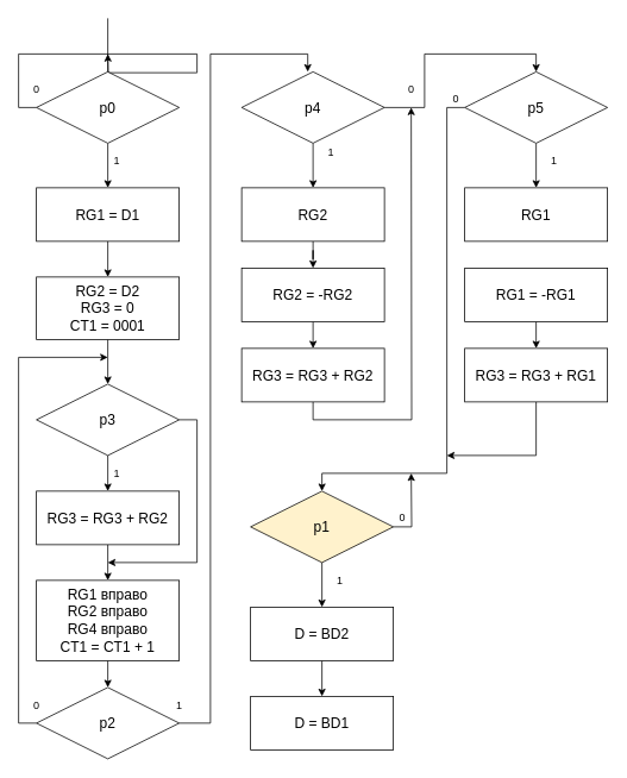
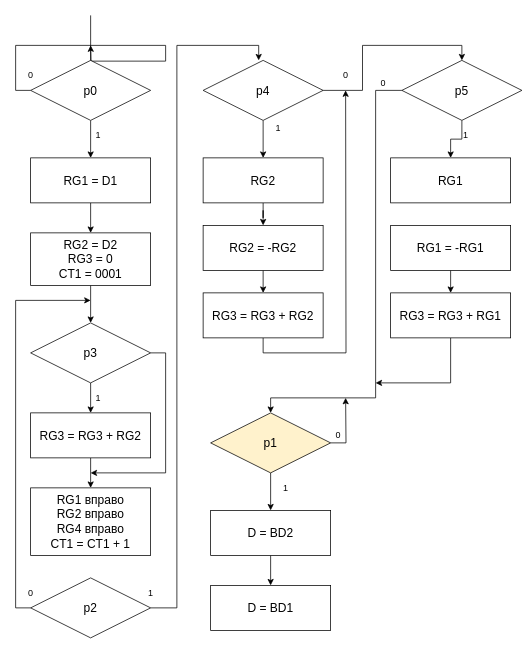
  <mxCell id="0" />
  <mxCell id="1" parent="0" />
  <mxCell id="2" style="edgeStyle=orthogonalEdgeStyle;rounded=0;orthogonalLoop=1;jettySize=auto;html=1;exitX=0;exitY=0.5;exitDx=0;exitDy=0;" edge="1" parent="1" source="4"><mxGeometry relative="1" as="geometry"><mxPoint x="120" y="60" as="targetPoint" /></mxGeometry></mxCell>
  <mxCell id="3" style="edgeStyle=orthogonalEdgeStyle;rounded=0;orthogonalLoop=1;jettySize=auto;html=1;exitX=0.5;exitY=1;exitDx=0;exitDy=0;entryX=0.5;entryY=0;entryDx=0;entryDy=0;" edge="1" parent="1" source="4" target="8"><mxGeometry relative="1" as="geometry" /></mxCell>
  <mxCell id="4" value="&lt;font style=&quot;font-size: 16px&quot;&gt;p0&lt;/font&gt;" style="rhombus;whiteSpace=wrap;html=1;" vertex="1" parent="1"><mxGeometry x="40" y="80" width="160" height="80" as="geometry" /></mxCell>
  <mxCell id="5" value="" style="endArrow=none;html=1;exitX=0.5;exitY=0;exitDx=0;exitDy=0;" edge="1" parent="1" source="4"><mxGeometry width="50" height="50" relative="1" as="geometry"><mxPoint x="120" y="60" as="sourcePoint" /><mxPoint x="120" y="20" as="targetPoint" /></mxGeometry></mxCell>
  <mxCell id="6" value="0" style="text;html=1;align=center;verticalAlign=middle;resizable=0;points=[];autosize=1;strokeColor=none;" vertex="1" parent="1"><mxGeometry x="30" y="90" width="20" height="20" as="geometry" /></mxCell>
  <mxCell id="7" style="edgeStyle=orthogonalEdgeStyle;rounded=0;orthogonalLoop=1;jettySize=auto;html=1;exitX=0.5;exitY=1;exitDx=0;exitDy=0;entryX=0.5;entryY=0;entryDx=0;entryDy=0;" edge="1" parent="1" source="8" target="11"><mxGeometry relative="1" as="geometry" /></mxCell>
  <mxCell id="8" value="&lt;font style=&quot;font-size: 16px&quot;&gt;RG1 = D1&lt;/font&gt;" style="rounded=0;whiteSpace=wrap;html=1;" vertex="1" parent="1"><mxGeometry x="40" y="210" width="160" height="60" as="geometry" /></mxCell>
  <mxCell id="9" value="1" style="text;html=1;align=center;verticalAlign=middle;resizable=0;points=[];autosize=1;strokeColor=none;" vertex="1" parent="1"><mxGeometry x="120" y="170" width="20" height="20" as="geometry" /></mxCell>
  <mxCell id="10" style="edgeStyle=orthogonalEdgeStyle;rounded=0;orthogonalLoop=1;jettySize=auto;html=1;exitX=0.5;exitY=1;exitDx=0;exitDy=0;entryX=0.5;entryY=0;entryDx=0;entryDy=0;" edge="1" parent="1" source="11" target="14"><mxGeometry relative="1" as="geometry" /></mxCell>
  <mxCell id="11" value="&lt;font style=&quot;font-size: 16px&quot;&gt;RG2 = D2&lt;br&gt;RG3 = 0&lt;br&gt;CT1 = 0001&lt;br&gt;&lt;/font&gt;" style="rounded=0;whiteSpace=wrap;html=1;" vertex="1" parent="1"><mxGeometry x="40" y="310" width="160" height="70" as="geometry" /></mxCell>
  <mxCell id="12" style="edgeStyle=orthogonalEdgeStyle;rounded=0;orthogonalLoop=1;jettySize=auto;html=1;exitX=0.5;exitY=1;exitDx=0;exitDy=0;entryX=0.5;entryY=0;entryDx=0;entryDy=0;" edge="1" parent="1" source="14" target="16"><mxGeometry relative="1" as="geometry" /></mxCell>
  <mxCell id="13" style="edgeStyle=orthogonalEdgeStyle;rounded=0;orthogonalLoop=1;jettySize=auto;html=1;exitX=1;exitY=0.5;exitDx=0;exitDy=0;" edge="1" parent="1" source="14"><mxGeometry relative="1" as="geometry"><mxPoint x="120" y="630" as="targetPoint" /><Array as="points"><mxPoint x="220" y="470" /><mxPoint x="220" y="630" /></Array></mxGeometry></mxCell>
  <mxCell id="14" value="&lt;font style=&quot;font-size: 16px&quot;&gt;p3&lt;br&gt;&lt;/font&gt;" style="rhombus;whiteSpace=wrap;html=1;" vertex="1" parent="1"><mxGeometry x="40" y="430" width="160" height="80" as="geometry" /></mxCell>
  <mxCell id="15" style="edgeStyle=orthogonalEdgeStyle;rounded=0;orthogonalLoop=1;jettySize=auto;html=1;exitX=0.5;exitY=1;exitDx=0;exitDy=0;entryX=0.5;entryY=0;entryDx=0;entryDy=0;" edge="1" parent="1" source="16" target="19"><mxGeometry relative="1" as="geometry" /></mxCell>
  <mxCell id="16" value="&lt;font style=&quot;font-size: 16px&quot;&gt;RG3 = RG3 + RG2&lt;/font&gt;" style="rounded=0;whiteSpace=wrap;html=1;" vertex="1" parent="1"><mxGeometry x="40" y="550" width="160" height="60" as="geometry" /></mxCell>
  <mxCell id="17" value="1" style="text;html=1;align=center;verticalAlign=middle;resizable=0;points=[];autosize=1;strokeColor=none;" vertex="1" parent="1"><mxGeometry x="120" y="520" width="20" height="20" as="geometry" /></mxCell>
- <mxCell id="18" style="edgeStyle=orthogonalEdgeStyle;rounded=0;orthogonalLoop=1;jettySize=auto;html=1;exitX=0.5;exitY=1;exitDx=0;exitDy=0;entryX=0.5;entryY=0;entryDx=0;entryDy=0;" edge="1" parent="1" source="19" target="22"><mxGeometry relative="1" as="geometry" /></mxCell>
  <mxCell id="19" value="&lt;font style=&quot;font-size: 16px&quot;&gt;RG1 вправо&lt;br&gt;RG2 вправо&lt;br&gt;RG4 вправо&lt;br&gt;CT1 = CT1 + 1&lt;br&gt;&lt;/font&gt;" style="rounded=0;whiteSpace=wrap;html=1;" vertex="1" parent="1"><mxGeometry x="40" y="650" width="160" height="90" as="geometry" /></mxCell>
  <mxCell id="20" style="edgeStyle=orthogonalEdgeStyle;rounded=0;orthogonalLoop=1;jettySize=auto;html=1;exitX=0;exitY=0.5;exitDx=0;exitDy=0;" edge="1" parent="1" source="22"><mxGeometry relative="1" as="geometry"><mxPoint x="120" y="400" as="targetPoint" /><Array as="points"><mxPoint x="20" y="810" /><mxPoint x="20" y="400" /></Array></mxGeometry></mxCell>
  <mxCell id="21" style="edgeStyle=orthogonalEdgeStyle;rounded=0;orthogonalLoop=1;jettySize=auto;html=1;exitX=1;exitY=0.5;exitDx=0;exitDy=0;entryX=0.463;entryY=0;entryDx=0;entryDy=0;entryPerimeter=0;" edge="1" parent="1" source="22" target="31"><mxGeometry relative="1" as="geometry" /></mxCell>
  <mxCell id="22" value="&lt;font style=&quot;font-size: 16px&quot;&gt;p2&lt;br&gt;&lt;/font&gt;" style="rhombus;whiteSpace=wrap;html=1;" vertex="1" parent="1"><mxGeometry x="40" y="770" width="160" height="80" as="geometry" /></mxCell>
  <mxCell id="23" style="edgeStyle=orthogonalEdgeStyle;rounded=0;orthogonalLoop=1;jettySize=auto;html=1;exitX=0.5;exitY=1;exitDx=0;exitDy=0;" edge="1" parent="1" source="24" target="28"><mxGeometry relative="1" as="geometry" /></mxCell>
  <mxCell id="24" value="&lt;font style=&quot;font-size: 16px&quot;&gt;RG2&lt;/font&gt;" style="rounded=0;whiteSpace=wrap;html=1;" vertex="1" parent="1"><mxGeometry x="270" y="210" width="160" height="60" as="geometry" /></mxCell>
  <mxCell id="25" style="edgeStyle=orthogonalEdgeStyle;rounded=0;orthogonalLoop=1;jettySize=auto;html=1;exitX=0.5;exitY=1;exitDx=0;exitDy=0;" edge="1" parent="1" source="26"><mxGeometry relative="1" as="geometry"><mxPoint x="460" y="120" as="targetPoint" /></mxGeometry></mxCell>
  <mxCell id="26" value="&lt;font style=&quot;font-size: 16px&quot;&gt;RG3 = RG3 + RG2&lt;/font&gt;" style="rounded=0;whiteSpace=wrap;html=1;" vertex="1" parent="1"><mxGeometry x="270" y="390" width="160" height="60" as="geometry" /></mxCell>
  <mxCell id="27" style="edgeStyle=orthogonalEdgeStyle;rounded=0;orthogonalLoop=1;jettySize=auto;html=1;exitX=0.5;exitY=1;exitDx=0;exitDy=0;entryX=0.5;entryY=0;entryDx=0;entryDy=0;" edge="1" parent="1" source="28"><mxGeometry relative="1" as="geometry"><mxPoint x="350" y="390" as="targetPoint" /></mxGeometry></mxCell>
  <mxCell id="28" value="&lt;span style=&quot;font-size: 16px&quot;&gt;RG2 = -RG2&lt;/span&gt;" style="rounded=0;whiteSpace=wrap;html=1;" vertex="1" parent="1"><mxGeometry x="270" y="300" width="160" height="60" as="geometry" /></mxCell>
  <mxCell id="29" style="edgeStyle=orthogonalEdgeStyle;rounded=0;orthogonalLoop=1;jettySize=auto;html=1;exitX=0.5;exitY=1;exitDx=0;exitDy=0;entryX=0.5;entryY=0;entryDx=0;entryDy=0;" edge="1" parent="1" source="31" target="24"><mxGeometry relative="1" as="geometry" /></mxCell>
  <mxCell id="30" style="edgeStyle=orthogonalEdgeStyle;rounded=0;orthogonalLoop=1;jettySize=auto;html=1;exitX=1;exitY=0.5;exitDx=0;exitDy=0;entryX=0.5;entryY=0;entryDx=0;entryDy=0;" edge="1" parent="1" source="31" target="35"><mxGeometry relative="1" as="geometry" /></mxCell>
  <mxCell id="31" value="&lt;font style=&quot;font-size: 16px&quot;&gt;p4&lt;br&gt;&lt;/font&gt;" style="rhombus;whiteSpace=wrap;html=1;" vertex="1" parent="1"><mxGeometry x="270" y="80" width="160" height="80" as="geometry" /></mxCell>
  <mxCell id="32" value="1" style="text;html=1;align=center;verticalAlign=middle;resizable=0;points=[];autosize=1;strokeColor=none;" vertex="1" parent="1"><mxGeometry x="360" y="160" width="20" height="20" as="geometry" /></mxCell>
  <mxCell id="33" style="edgeStyle=orthogonalEdgeStyle;rounded=0;orthogonalLoop=1;jettySize=auto;html=1;exitX=0.5;exitY=1;exitDx=0;exitDy=0;entryX=0.5;entryY=0;entryDx=0;entryDy=0;" edge="1" parent="1" source="35" target="37"><mxGeometry relative="1" as="geometry" /></mxCell>
  <mxCell id="34" style="edgeStyle=orthogonalEdgeStyle;rounded=0;orthogonalLoop=1;jettySize=auto;html=1;exitX=0;exitY=0.5;exitDx=0;exitDy=0;entryX=0.5;entryY=0;entryDx=0;entryDy=0;" edge="1" parent="1" source="35" target="44"><mxGeometry relative="1" as="geometry"><Array as="points"><mxPoint x="500" y="120" /><mxPoint x="500" y="530" /><mxPoint x="360" y="530" /></Array></mxGeometry></mxCell>
- <mxCell id="35" value="&lt;font style=&quot;font-size: 16px&quot;&gt;p5&lt;br&gt;&lt;/font&gt;" style="rhombus;whiteSpace=wrap;html=1;" vertex="1" parent="1"><mxGeometry x="520" y="80" width="160" height="80" as="geometry" /></mxCell>
+ <mxCell id="35" value="&lt;font style=&quot;font-size: 16px&quot;&gt;p5&lt;br&gt;&lt;/font&gt;" style="rhombus;whiteSpace=wrap;html=1;" vertex="1" parent="1"><mxGeometry x="535" y="80" width="160" height="80" as="geometry" /></mxCell>
  <mxCell id="36" value="0" style="text;html=1;align=center;verticalAlign=middle;resizable=0;points=[];autosize=1;strokeColor=none;" vertex="1" parent="1"><mxGeometry x="450" y="90" width="20" height="20" as="geometry" /></mxCell>
  <mxCell id="37" value="&lt;font style=&quot;font-size: 16px&quot;&gt;RG1&lt;/font&gt;" style="rounded=0;whiteSpace=wrap;html=1;" vertex="1" parent="1"><mxGeometry x="520" y="210" width="160" height="60" as="geometry" /></mxCell>
  <mxCell id="38" style="edgeStyle=orthogonalEdgeStyle;rounded=0;orthogonalLoop=1;jettySize=auto;html=1;exitX=0.5;exitY=1;exitDx=0;exitDy=0;" edge="1" parent="1" source="39"><mxGeometry relative="1" as="geometry"><mxPoint x="500" y="510" as="targetPoint" /><Array as="points"><mxPoint x="600" y="510" /></Array></mxGeometry></mxCell>
  <mxCell id="39" value="&lt;font style=&quot;font-size: 16px&quot;&gt;RG3 = RG3 + RG1&lt;/font&gt;" style="rounded=0;whiteSpace=wrap;html=1;" vertex="1" parent="1"><mxGeometry x="520" y="390" width="160" height="60" as="geometry" /></mxCell>
  <mxCell id="40" style="edgeStyle=orthogonalEdgeStyle;rounded=0;orthogonalLoop=1;jettySize=auto;html=1;exitX=0.5;exitY=1;exitDx=0;exitDy=0;entryX=0.5;entryY=0;entryDx=0;entryDy=0;" edge="1" parent="1" source="41" target="39"><mxGeometry relative="1" as="geometry"><mxPoint x="600" y="380" as="targetPoint" /></mxGeometry></mxCell>
  <mxCell id="41" value="&lt;span style=&quot;font-size: 16px&quot;&gt;RG1 = -RG1&lt;/span&gt;" style="rounded=0;whiteSpace=wrap;html=1;" vertex="1" parent="1"><mxGeometry x="520" y="300" width="160" height="60" as="geometry" /></mxCell>
  <mxCell id="42" style="edgeStyle=orthogonalEdgeStyle;rounded=0;orthogonalLoop=1;jettySize=auto;html=1;exitX=1;exitY=0.5;exitDx=0;exitDy=0;" edge="1" parent="1" source="44"><mxGeometry relative="1" as="geometry"><mxPoint x="460" y="530" as="targetPoint" /></mxGeometry></mxCell>
  <mxCell id="43" style="edgeStyle=orthogonalEdgeStyle;rounded=0;orthogonalLoop=1;jettySize=auto;html=1;exitX=0.5;exitY=1;exitDx=0;exitDy=0;entryX=0.5;entryY=0;entryDx=0;entryDy=0;" edge="1" parent="1" source="44" target="50"><mxGeometry relative="1" as="geometry" /></mxCell>
  <mxCell id="44" value="&lt;font style=&quot;font-size: 16px&quot;&gt;p1&lt;br&gt;&lt;/font&gt;" style="rhombus;whiteSpace=wrap;html=1;fillColor=#fff2cc;" vertex="1" parent="1"><mxGeometry x="280" y="550" width="160" height="80" as="geometry" /></mxCell>
  <mxCell id="45" value="1" style="text;html=1;align=center;verticalAlign=middle;resizable=0;points=[];autosize=1;strokeColor=none;" vertex="1" parent="1"><mxGeometry x="610" y="170" width="20" height="20" as="geometry" /></mxCell>
  <mxCell id="46" value="0" style="text;html=1;align=center;verticalAlign=middle;resizable=0;points=[];autosize=1;strokeColor=none;" vertex="1" parent="1"><mxGeometry x="500" y="100" width="20" height="20" as="geometry" /></mxCell>
  <mxCell id="47" value="0" style="text;html=1;align=center;verticalAlign=middle;resizable=0;points=[];autosize=1;strokeColor=none;" vertex="1" parent="1"><mxGeometry x="440" y="570" width="20" height="20" as="geometry" /></mxCell>
  <mxCell id="48" value="&lt;font style=&quot;font-size: 16px&quot;&gt;D = BD1&lt;/font&gt;" style="rounded=0;whiteSpace=wrap;html=1;" vertex="1" parent="1"><mxGeometry x="280" y="780" width="160" height="60" as="geometry" /></mxCell>
  <mxCell id="49" style="edgeStyle=orthogonalEdgeStyle;rounded=0;orthogonalLoop=1;jettySize=auto;html=1;exitX=0.5;exitY=1;exitDx=0;exitDy=0;entryX=0.5;entryY=0;entryDx=0;entryDy=0;" edge="1" parent="1" source="50" target="48"><mxGeometry relative="1" as="geometry" /></mxCell>
  <mxCell id="50" value="&lt;span style=&quot;font-size: 16px&quot;&gt;D = BD2&lt;/span&gt;" style="rounded=0;whiteSpace=wrap;html=1;" vertex="1" parent="1"><mxGeometry x="280" y="680" width="160" height="60" as="geometry" /></mxCell>
  <mxCell id="51" value="1" style="text;html=1;align=center;verticalAlign=middle;resizable=0;points=[];autosize=1;strokeColor=none;" vertex="1" parent="1"><mxGeometry x="370" y="640" width="20" height="20" as="geometry" /></mxCell>
  <mxCell id="52" value="0" style="text;html=1;align=center;verticalAlign=middle;resizable=0;points=[];autosize=1;strokeColor=none;" vertex="1" parent="1"><mxGeometry x="30" y="780" width="20" height="20" as="geometry" /></mxCell>
  <mxCell id="53" value="1" style="text;html=1;align=center;verticalAlign=middle;resizable=0;points=[];autosize=1;strokeColor=none;" vertex="1" parent="1"><mxGeometry x="190" y="780" width="20" height="20" as="geometry" /></mxCell>
